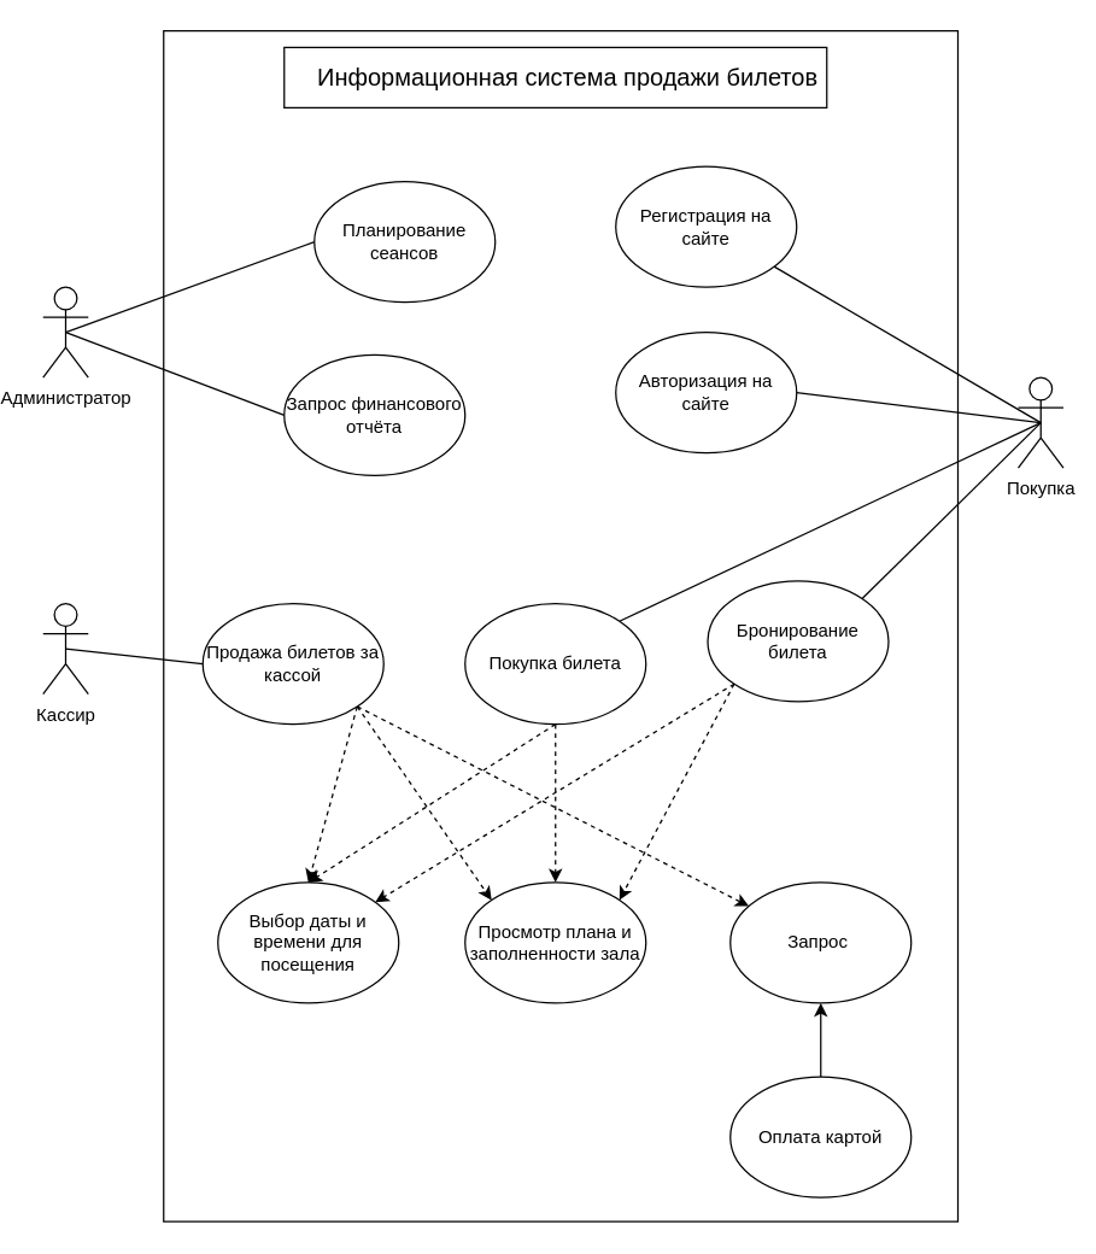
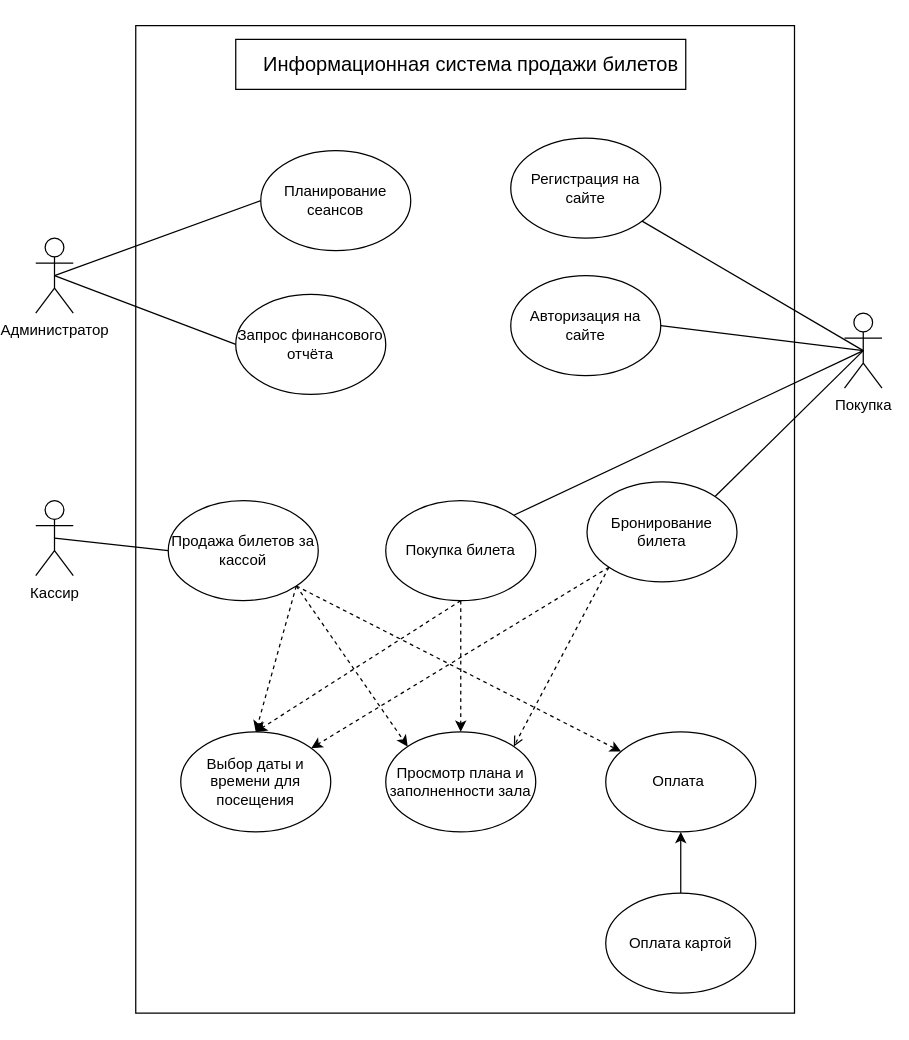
  <mxCell id="0" />
  <mxCell id="1" parent="0" />
  <mxCell id="2" style="rounded=0;orthogonalLoop=1;jettySize=auto;html=1;exitX=0.5;exitY=0.5;exitDx=0;exitDy=0;exitPerimeter=0;entryX=0;entryY=0.5;entryDx=0;entryDy=0;endArrow=none;endFill=0;" edge="1" parent="1" source="4" target="12"><mxGeometry relative="1" as="geometry" /></mxCell>
  <mxCell id="3" style="rounded=0;orthogonalLoop=1;jettySize=auto;html=1;exitX=0.5;exitY=0.5;exitDx=0;exitDy=0;exitPerimeter=0;entryX=0;entryY=0.5;entryDx=0;entryDy=0;endArrow=none;endFill=0;" edge="1" parent="1" source="4" target="13"><mxGeometry relative="1" as="geometry" /></mxCell>
  <mxCell id="4" value="Администратор" style="shape=umlActor;verticalLabelPosition=bottom;verticalAlign=top;html=1;outlineConnect=0;" vertex="1" parent="1"><mxGeometry x="20" y="190" width="30" height="60" as="geometry" /></mxCell>
  <mxCell id="5" style="rounded=0;orthogonalLoop=1;jettySize=auto;html=1;exitX=0.5;exitY=0.5;exitDx=0;exitDy=0;exitPerimeter=0;entryX=0;entryY=0.5;entryDx=0;entryDy=0;endArrow=none;endFill=0;" edge="1" parent="1" source="6" target="17"><mxGeometry relative="1" as="geometry" /></mxCell>
  <mxCell id="6" value="Кассир" style="shape=umlActor;verticalLabelPosition=bottom;verticalAlign=top;html=1;outlineConnect=0;" vertex="1" parent="1"><mxGeometry x="20" y="400" width="30" height="60" as="geometry" /></mxCell>
  <mxCell id="7" style="rounded=0;orthogonalLoop=1;jettySize=auto;html=1;exitX=0.5;exitY=0.5;exitDx=0;exitDy=0;exitPerimeter=0;endArrow=none;endFill=0;" edge="1" parent="1" source="11" target="18"><mxGeometry relative="1" as="geometry" /></mxCell>
  <mxCell id="8" style="rounded=0;orthogonalLoop=1;jettySize=auto;html=1;exitX=0.5;exitY=0.5;exitDx=0;exitDy=0;exitPerimeter=0;entryX=1;entryY=0.5;entryDx=0;entryDy=0;endArrow=none;endFill=0;" edge="1" parent="1" source="11" target="19"><mxGeometry relative="1" as="geometry" /></mxCell>
  <mxCell id="9" style="rounded=0;orthogonalLoop=1;jettySize=auto;html=1;exitX=0.5;exitY=0.5;exitDx=0;exitDy=0;exitPerimeter=0;entryX=1;entryY=0;entryDx=0;entryDy=0;endArrow=none;endFill=0;" edge="1" parent="1" source="11" target="25"><mxGeometry relative="1" as="geometry" /></mxCell>
  <mxCell id="10" style="rounded=0;orthogonalLoop=1;jettySize=auto;html=1;exitX=0.5;exitY=0.5;exitDx=0;exitDy=0;exitPerimeter=0;entryX=1;entryY=0;entryDx=0;entryDy=0;endArrow=none;endFill=0;" edge="1" parent="1" source="11" target="22"><mxGeometry relative="1" as="geometry" /></mxCell>
  <mxCell id="11" value="Покупка" style="shape=umlActor;verticalLabelPosition=bottom;verticalAlign=top;html=1;outlineConnect=0;" vertex="1" parent="1"><mxGeometry x="667" y="250" width="30" height="60" as="geometry" /></mxCell>
  <mxCell id="12" value="Планирование сеансов" style="ellipse;whiteSpace=wrap;html=1;" vertex="1" parent="1"><mxGeometry x="200" y="120" width="120" height="80" as="geometry" /></mxCell>
  <mxCell id="13" value="Запрос финансового отчёта" style="ellipse;whiteSpace=wrap;html=1;" vertex="1" parent="1"><mxGeometry x="180" y="235" width="120" height="80" as="geometry" /></mxCell>
  <mxCell id="14" style="rounded=0;orthogonalLoop=1;jettySize=auto;html=1;exitX=1;exitY=1;exitDx=0;exitDy=0;entryX=0.5;entryY=0;entryDx=0;entryDy=0;dashed=1;" edge="1" parent="1" source="17" target="27"><mxGeometry relative="1" as="geometry" /></mxCell>
  <mxCell id="15" style="rounded=0;orthogonalLoop=1;jettySize=auto;html=1;exitX=1;exitY=1;exitDx=0;exitDy=0;entryX=0;entryY=0;entryDx=0;entryDy=0;dashed=1;" edge="1" parent="1" source="17" target="26"><mxGeometry relative="1" as="geometry" /></mxCell>
  <mxCell id="16" style="rounded=0;orthogonalLoop=1;jettySize=auto;html=1;exitX=1;exitY=1;exitDx=0;exitDy=0;dashed=1;" edge="1" parent="1" source="17" target="28"><mxGeometry relative="1" as="geometry" /></mxCell>
  <mxCell id="17" value="Продажа билетов за кассой" style="ellipse;whiteSpace=wrap;html=1;" vertex="1" parent="1"><mxGeometry x="126" y="400" width="120" height="80" as="geometry" /></mxCell>
  <mxCell id="18" value="Регистрация на сайте" style="ellipse;whiteSpace=wrap;html=1;" vertex="1" parent="1"><mxGeometry x="400" y="110" width="120" height="80" as="geometry" /></mxCell>
  <mxCell id="19" value="Авторизация на сайте" style="ellipse;whiteSpace=wrap;html=1;" vertex="1" parent="1"><mxGeometry x="400" y="220" width="120" height="80" as="geometry" /></mxCell>
  <mxCell id="20" style="rounded=0;orthogonalLoop=1;jettySize=auto;html=1;exitX=0;exitY=1;exitDx=0;exitDy=0;dashed=1;" edge="1" parent="1" source="22" target="27"><mxGeometry relative="1" as="geometry" /></mxCell>
- <mxCell id="21" style="rounded=0;orthogonalLoop=1;jettySize=auto;html=1;exitX=0;exitY=1;exitDx=0;exitDy=0;entryX=1;entryY=0;entryDx=0;entryDy=0;dashed=1;" edge="1" parent="1" source="22" target="26"><mxGeometry relative="1" as="geometry" /></mxCell>
+ <mxCell id="21" style="rounded=0;orthogonalLoop=1;jettySize=auto;html=1;exitX=0;exitY=1;exitDx=0;exitDy=0;entryX=1;entryY=0;entryDx=0;entryDy=0;dashed=1;endArrow=open;" edge="1" parent="1" source="22" target="26"><mxGeometry relative="1" as="geometry" /></mxCell>
  <mxCell id="22" value="Бронирование билета" style="ellipse;whiteSpace=wrap;html=1;" vertex="1" parent="1"><mxGeometry x="461" y="385" width="120" height="80" as="geometry" /></mxCell>
  <mxCell id="23" style="rounded=0;orthogonalLoop=1;jettySize=auto;html=1;exitX=0.5;exitY=1;exitDx=0;exitDy=0;entryX=0.5;entryY=0;entryDx=0;entryDy=0;dashed=1;" edge="1" parent="1" source="25" target="27"><mxGeometry relative="1" as="geometry" /></mxCell>
  <mxCell id="24" style="rounded=0;orthogonalLoop=1;jettySize=auto;html=1;exitX=0.5;exitY=1;exitDx=0;exitDy=0;dashed=1;entryX=0.5;entryY=0;entryDx=0;entryDy=0;" edge="1" parent="1" source="25" target="26"><mxGeometry relative="1" as="geometry"><mxPoint x="359.857" y="580" as="targetPoint" /></mxGeometry></mxCell>
  <mxCell id="25" value="Покупка билета" style="ellipse;whiteSpace=wrap;html=1;" vertex="1" parent="1"><mxGeometry x="300" y="400" width="120" height="80" as="geometry" /></mxCell>
  <mxCell id="26" value="Просмотр плана и заполненности зала" style="ellipse;whiteSpace=wrap;html=1;" vertex="1" parent="1"><mxGeometry x="300" y="585" width="120" height="80" as="geometry" /></mxCell>
  <mxCell id="27" value="Выбор даты и времени для посещения" style="ellipse;whiteSpace=wrap;html=1;" vertex="1" parent="1"><mxGeometry x="136" y="585" width="120" height="80" as="geometry" /></mxCell>
- <mxCell id="28" value="Запрос&amp;nbsp;" style="ellipse;whiteSpace=wrap;html=1;" vertex="1" parent="1"><mxGeometry x="476" y="585" width="120" height="80" as="geometry" /></mxCell>
+ <mxCell id="28" value="Оплата&amp;nbsp;" style="ellipse;whiteSpace=wrap;html=1;" vertex="1" parent="1"><mxGeometry x="476" y="585" width="120" height="80" as="geometry" /></mxCell>
  <mxCell id="29" value="" style="rounded=0;whiteSpace=wrap;html=1;fillStyle=dashed;fillColor=none;" vertex="1" parent="1"><mxGeometry x="100" y="20" width="527" height="790" as="geometry" /></mxCell>
  <mxCell id="30" value="&amp;nbsp; &amp;nbsp; &amp;nbsp;&lt;span class=&quot;a0&quot;&gt;&lt;span style=&quot;font-size:12.0pt;mso-bidi-font-size:10.0pt;mso-fareast-font-family:Calibri;&lt;br/&gt;mso-bidi-font-family:Calibri;mso-ansi-language:RU;mso-fareast-language:RU;&lt;br/&gt;mso-bidi-language:AR-SA&quot;&gt;Информационная система продажи билетов&lt;/span&gt;&lt;/span&gt;" style="rounded=0;whiteSpace=wrap;html=1;" vertex="1" parent="1"><mxGeometry x="180" y="31" width="360" height="40" as="geometry" /></mxCell>
  <mxCell id="31" style="rounded=0;orthogonalLoop=1;jettySize=auto;html=1;exitX=0.5;exitY=0;exitDx=0;exitDy=0;entryX=0.5;entryY=1;entryDx=0;entryDy=0;" edge="1" parent="1" source="32" target="28"><mxGeometry relative="1" as="geometry" /></mxCell>
  <mxCell id="32" value="Оплата картой" style="ellipse;whiteSpace=wrap;html=1;" vertex="1" parent="1"><mxGeometry x="476" y="714" width="120" height="80" as="geometry" /></mxCell>
